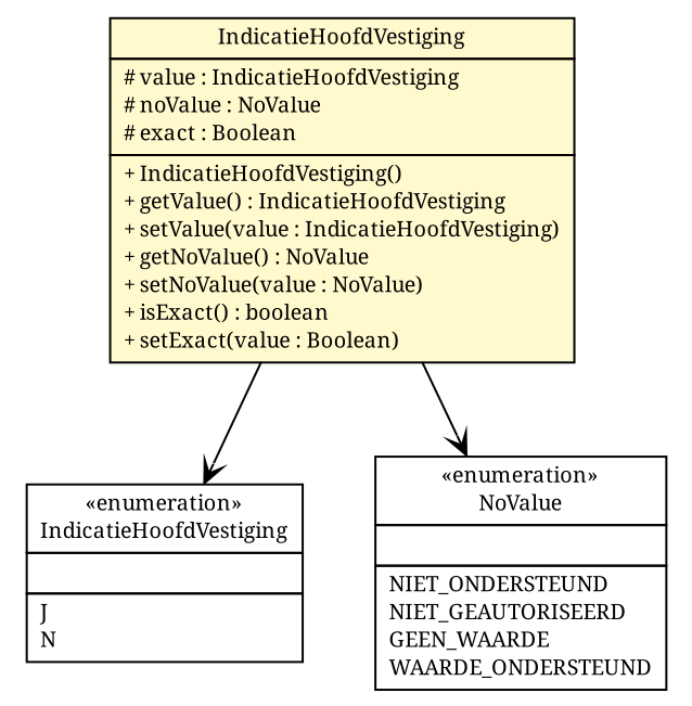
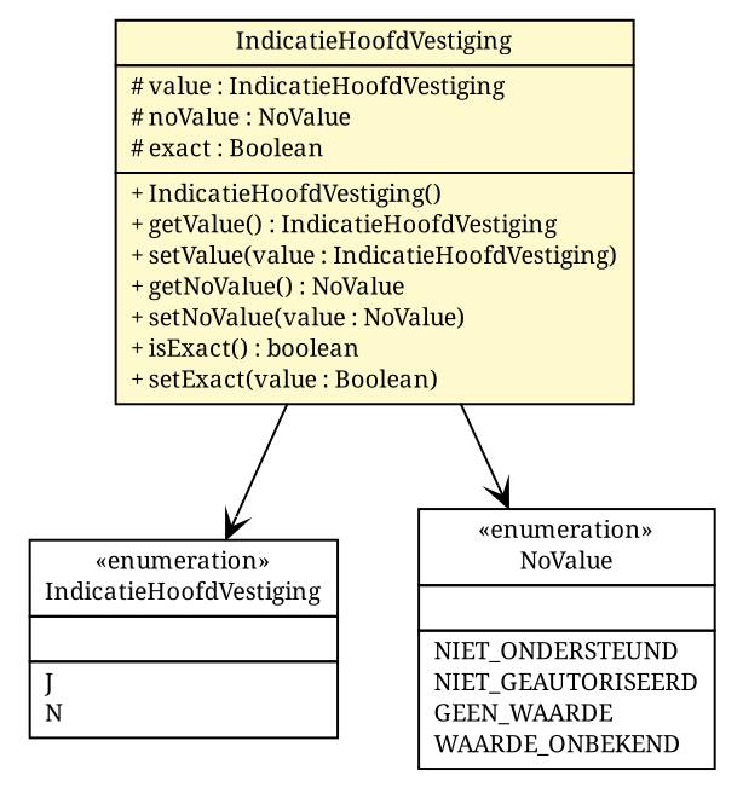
  digraph {
    nodesep=0.25
    ranksep=0.5
    fontname="Noto Serif"
    node [fontcolor=black fontname="Noto Serif" fontsize=10.0 shape=plaintext]
    edge [arrowhead=open color=black fontcolor=black fontname="Noto Serif" fontsize=10.0 headport=p labelfontname=Helvetica labelfontsize=10 tailport=p]
    n1 [label=<<table title="nl.egem.stuf.sector.bg._0204.IndicatieHoofdVestiging" border="0" cellborder="1" cellspacing="0" cellpadding="2" port="p" href="./IndicatieHoofdVestiging.html"> 		<tr><td><table border="0" cellspacing="0" cellpadding="1"> <tr><td align="center" balign="center"> &#171;enumeration&#187; </td></tr> <tr><td align="center" balign="center"> IndicatieHoofdVestiging </td></tr> 		</table></td></tr> 		<tr><td><table border="0" cellspacing="0" cellpadding="1"> <tr><td align="left" balign="left">  </td></tr> 		</table></td></tr> 		<tr><td><table border="0" cellspacing="0" cellpadding="1"> <tr><td align="left" balign="left"> J </td></tr> <tr><td align="left" balign="left"> N </td></tr> 		</table></td></tr> 		</table>>]
    n2 [label=<<table title="nl.egem.stuf.sector.bg._0204.NNPFund.IndicatieHoofdVestiging" border="0" cellborder="1" cellspacing="0" cellpadding="2" port="p" bgcolor="lemonChiffon" href="./NNPFund.IndicatieHoofdVestiging.html"> 		<tr><td><table border="0" cellspacing="0" cellpadding="1"> <tr><td align="center" balign="center"> IndicatieHoofdVestiging </td></tr> 		</table></td></tr> 		<tr><td><table border="0" cellspacing="0" cellpadding="1"> <tr><td align="left" balign="left"> # value : IndicatieHoofdVestiging </td></tr> <tr><td align="left" balign="left"> # noValue : NoValue </td></tr> <tr><td align="left" balign="left"> # exact : Boolean </td></tr> 		</table></td></tr> 		<tr><td><table border="0" cellspacing="0" cellpadding="1"> <tr><td align="left" balign="left"> + IndicatieHoofdVestiging() </td></tr> <tr><td align="left" balign="left"> + getValue() : IndicatieHoofdVestiging </td></tr> <tr><td align="left" balign="left"> + setValue(value : IndicatieHoofdVestiging) </td></tr> <tr><td align="left" balign="left"> + getNoValue() : NoValue </td></tr> <tr><td align="left" balign="left"> + setNoValue(value : NoValue) </td></tr> <tr><td align="left" balign="left"> + isExact() : boolean </td></tr> <tr><td align="left" balign="left"> + setExact(value : Boolean) </td></tr> 		</table></td></tr> 		</table>>]
-   n3 [label=<<table title="nl.egem.stuf.stuf0204.NoValue" border="0" cellborder="1" cellspacing="0" cellpadding="2" port="p" href="../../../stuf0204/NoValue.html"> 		<tr><td><table border="0" cellspacing="0" cellpadding="1"> <tr><td align="center" balign="center"> &#171;enumeration&#187; </td></tr> <tr><td align="center" balign="center"> NoValue </td></tr> 		</table></td></tr> 		<tr><td><table border="0" cellspacing="0" cellpadding="1"> <tr><td align="left" balign="left">  </td></tr> 		</table></td></tr> 		<tr><td><table border="0" cellspacing="0" cellpadding="1"> <tr><td align="left" balign="left"> NIET_ONDERSTEUND </td></tr> <tr><td align="left" balign="left"> NIET_GEAUTORISEERD </td></tr> <tr><td align="left" balign="left"> GEEN_WAARDE </td></tr> <tr><td align="left" balign="left"> WAARDE_ONDERSTEUND </td></tr> 		</table></td></tr> 		</table>>]
+   n3 [label=<<table title="nl.egem.stuf.stuf0204.NoValue" border="0" cellborder="1" cellspacing="0" cellpadding="2" port="p" href="../../../stuf0204/NoValue.html"> 		<tr><td><table border="0" cellspacing="0" cellpadding="1"> <tr><td align="center" balign="center"> &#171;enumeration&#187; </td></tr> <tr><td align="center" balign="center"> NoValue </td></tr> 		</table></td></tr> 		<tr><td><table border="0" cellspacing="0" cellpadding="1"> <tr><td align="left" balign="left">  </td></tr> 		</table></td></tr> 		<tr><td><table border="0" cellspacing="0" cellpadding="1"> <tr><td align="left" balign="left"> NIET_ONDERSTEUND </td></tr> <tr><td align="left" balign="left"> NIET_GEAUTORISEERD </td></tr> <tr><td align="left" balign="left"> GEEN_WAARDE </td></tr> <tr><td align="left" balign="left"> WAARDE_ONBEKEND </td></tr> 		</table></td></tr> 		</table>>]
    n2 -> n1
    n2 -> n3
  }
